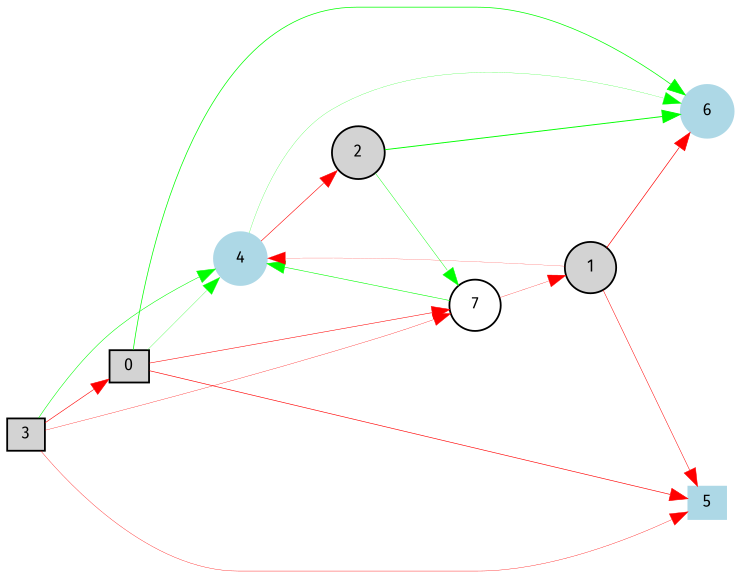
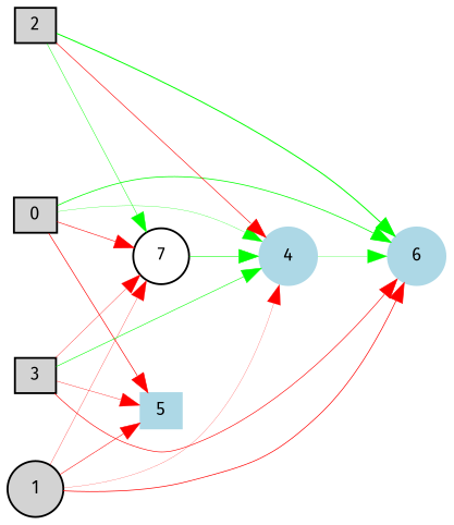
  digraph {
    fontname="Fira Sans"
    rankdir=LR
    node [fontname="Fira Sans" fontsize=9 shape=box style=filled]
    edge [color=red fontname="Fira Sans" style=solid]
    0 [height=0.2 width=0.2]
    4 [color=lightblue height=0.2 shape=circle width=0.2]
    5 [color=lightblue height=0.2 width=0.2]
    6 [color=lightblue height=0.2 shape=circle width=0.2]
    7 [height=0.2 shape=circle width=0.2 style=""]
    1 [height=0.2 shape=circle width=0.2]
-   2 [height=0.2 shape=circle width=0.2]
+   2 [height=0.2 width=0.2]
    3 [height=0.2 width=0.2]
    0 -> 4 [color=green penwidth=0.150981397127]
    0 -> 5 [penwidth=0.347570766835]
    0 -> 6 [color=green penwidth=0.403227815066]
    0 -> 7 [penwidth=0.292396358007]
    4 -> 6 [color=green penwidth=0.13019950191]
    7 -> 4 [color=green penwidth=0.316921464282]
    1 -> 4 [penwidth=0.109700741087]
    1 -> 5 [penwidth=0.272925287825]
    1 -> 6 [penwidth=0.371004060856]
-   7 -> 1 [penwidth=0.1524515389]
-   4 -> 2 [penwidth=0.317697687383]
+   1 -> 7 [penwidth=0.1524515389]
+   2 -> 4 [penwidth=0.317697687383]
    2 -> 6 [color=green penwidth=0.522575457129]
    2 -> 7 [color=green penwidth=0.237818124396]
    3 -> 4 [color=green penwidth=0.301455803301]
    3 -> 5 [penwidth=0.196272485811]
-   3 -> 0 [penwidth=0.327408929691]
+   3 -> 6 [penwidth=0.327408929691]
    3 -> 7 [penwidth=0.18102558461]
  }
